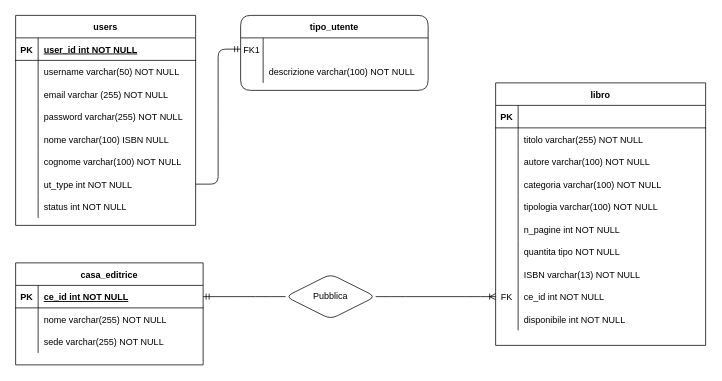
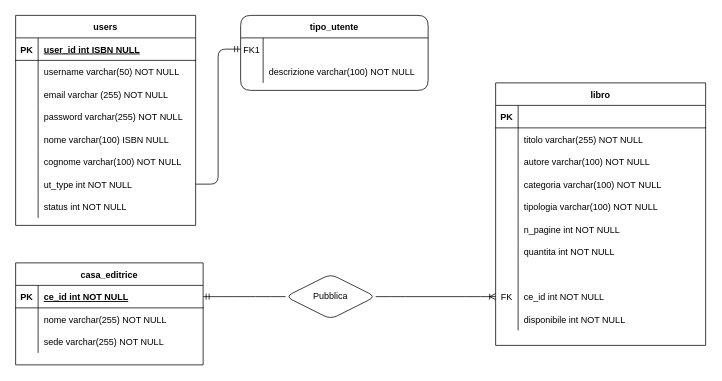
  <mxCell id="0" />
  <mxCell id="1" parent="0" />
  <mxCell id="2" value="tipo_utente" style="shape=table;startSize=30;container=1;collapsible=1;childLayout=tableLayout;fixedRows=1;rowLines=0;fontStyle=1;align=center;resizeLast=1;rounded=1;" parent="1" vertex="1"><mxGeometry x="320" y="20" width="250" height="100" as="geometry" /></mxCell>
  <mxCell id="3" value="" style="shape=partialRectangle;collapsible=0;dropTarget=0;pointerEvents=0;fillColor=none;points=[[0,0.5],[1,0.5]];portConstraint=eastwest;top=0;left=0;right=0;bottom=0;" parent="2" vertex="1"><mxGeometry y="30" width="250" height="30" as="geometry" /></mxCell>
  <mxCell id="4" value="FK1" style="shape=partialRectangle;overflow=hidden;connectable=0;fillColor=none;top=0;left=0;bottom=0;right=0;" parent="3" vertex="1"><mxGeometry width="30" height="30" as="geometry" /></mxCell>
  <mxCell id="5" value="" style="shape=partialRectangle;collapsible=0;dropTarget=0;pointerEvents=0;fillColor=none;points=[[0,0.5],[1,0.5]];portConstraint=eastwest;top=0;left=0;right=0;bottom=0;" parent="2" vertex="1"><mxGeometry y="60" width="250" height="30" as="geometry" /></mxCell>
  <mxCell id="6" value="" style="shape=partialRectangle;overflow=hidden;connectable=0;fillColor=none;top=0;left=0;bottom=0;right=0;" parent="5" vertex="1"><mxGeometry width="30" height="30" as="geometry" /></mxCell>
  <mxCell id="7" value="descrizione varchar(100) NOT NULL" style="shape=partialRectangle;overflow=hidden;connectable=0;fillColor=none;top=0;left=0;bottom=0;right=0;align=left;spacingLeft=6;" parent="5" vertex="1"><mxGeometry x="30" width="220" height="30" as="geometry" /></mxCell>
  <mxCell id="8" value="libro" style="shape=table;startSize=30;container=1;collapsible=1;childLayout=tableLayout;fixedRows=1;rowLines=0;fontStyle=1;align=center;resizeLast=1;" parent="1" vertex="1"><mxGeometry x="660" y="110" width="280" height="350" as="geometry" /></mxCell>
  <mxCell id="9" value="" style="shape=partialRectangle;collapsible=0;dropTarget=0;pointerEvents=0;fillColor=none;points=[[0,0.5],[1,0.5]];portConstraint=eastwest;top=0;left=0;right=0;bottom=1;" parent="8" vertex="1"><mxGeometry y="30" width="280" height="30" as="geometry" /></mxCell>
  <mxCell id="10" value="PK" style="shape=partialRectangle;overflow=hidden;connectable=0;fillColor=none;top=0;left=0;bottom=0;right=0;fontStyle=1;" parent="9" vertex="1"><mxGeometry width="30" height="30" as="geometry" /></mxCell>
  <mxCell id="11" value="" style="shape=partialRectangle;collapsible=0;dropTarget=0;pointerEvents=0;fillColor=none;points=[[0,0.5],[1,0.5]];portConstraint=eastwest;top=0;left=0;right=0;bottom=0;" parent="8" vertex="1"><mxGeometry y="60" width="280" height="30" as="geometry" /></mxCell>
  <mxCell id="12" value="" style="shape=partialRectangle;overflow=hidden;connectable=0;fillColor=none;top=0;left=0;bottom=0;right=0;" parent="11" vertex="1"><mxGeometry width="30" height="30" as="geometry" /></mxCell>
  <mxCell id="13" value="titolo varchar(255) NOT NULL" style="shape=partialRectangle;overflow=hidden;connectable=0;fillColor=none;top=0;left=0;bottom=0;right=0;align=left;spacingLeft=6;" parent="11" vertex="1"><mxGeometry x="30" width="250" height="30" as="geometry" /></mxCell>
  <mxCell id="14" value="" style="shape=partialRectangle;collapsible=0;dropTarget=0;pointerEvents=0;fillColor=none;points=[[0,0.5],[1,0.5]];portConstraint=eastwest;top=0;left=0;right=0;bottom=0;" parent="8" vertex="1"><mxGeometry y="90" width="280" height="30" as="geometry" /></mxCell>
  <mxCell id="15" value="" style="shape=partialRectangle;overflow=hidden;connectable=0;fillColor=none;top=0;left=0;bottom=0;right=0;" parent="14" vertex="1"><mxGeometry width="30" height="30" as="geometry" /></mxCell>
  <mxCell id="16" value="autore varchar(100) NOT NULL" style="shape=partialRectangle;overflow=hidden;connectable=0;fillColor=none;top=0;left=0;bottom=0;right=0;align=left;spacingLeft=6;" parent="14" vertex="1"><mxGeometry x="30" width="250" height="30" as="geometry" /></mxCell>
  <mxCell id="17" value="" style="shape=partialRectangle;collapsible=0;dropTarget=0;pointerEvents=0;fillColor=none;points=[[0,0.5],[1,0.5]];portConstraint=eastwest;top=0;left=0;right=0;bottom=0;" vertex="1" parent="8"><mxGeometry y="120" width="280" height="30" as="geometry" /></mxCell>
  <mxCell id="18" value="" style="shape=partialRectangle;overflow=hidden;connectable=0;fillColor=none;top=0;left=0;bottom=0;right=0;" vertex="1" parent="17"><mxGeometry width="30" height="30" as="geometry" /></mxCell>
  <mxCell id="19" value="categoria varchar(100) NOT NULL" style="shape=partialRectangle;overflow=hidden;connectable=0;fillColor=none;top=0;left=0;bottom=0;right=0;align=left;spacingLeft=6;" vertex="1" parent="17"><mxGeometry x="30" width="250" height="30" as="geometry" /></mxCell>
  <mxCell id="20" value="" style="shape=partialRectangle;collapsible=0;dropTarget=0;pointerEvents=0;fillColor=none;points=[[0,0.5],[1,0.5]];portConstraint=eastwest;top=0;left=0;right=0;bottom=0;" vertex="1" parent="8"><mxGeometry y="150" width="280" height="30" as="geometry" /></mxCell>
  <mxCell id="21" value="" style="shape=partialRectangle;overflow=hidden;connectable=0;fillColor=none;top=0;left=0;bottom=0;right=0;" vertex="1" parent="20"><mxGeometry width="30" height="30" as="geometry" /></mxCell>
  <mxCell id="22" value="tipologia varchar(100) NOT NULL" style="shape=partialRectangle;overflow=hidden;connectable=0;fillColor=none;top=0;left=0;bottom=0;right=0;align=left;spacingLeft=6;" vertex="1" parent="20"><mxGeometry x="30" width="250" height="30" as="geometry" /></mxCell>
  <mxCell id="23" value="" style="shape=partialRectangle;collapsible=0;dropTarget=0;pointerEvents=0;fillColor=none;points=[[0,0.5],[1,0.5]];portConstraint=eastwest;top=0;left=0;right=0;bottom=0;" vertex="1" parent="8"><mxGeometry y="180" width="280" height="30" as="geometry" /></mxCell>
  <mxCell id="24" value="" style="shape=partialRectangle;overflow=hidden;connectable=0;fillColor=none;top=0;left=0;bottom=0;right=0;" vertex="1" parent="23"><mxGeometry width="30" height="30" as="geometry" /></mxCell>
  <mxCell id="25" value="n_pagine int NOT NULL" style="shape=partialRectangle;overflow=hidden;connectable=0;fillColor=none;top=0;left=0;bottom=0;right=0;align=left;spacingLeft=6;" vertex="1" parent="23"><mxGeometry x="30" width="250" height="30" as="geometry" /></mxCell>
  <mxCell id="26" value="" style="shape=partialRectangle;collapsible=0;dropTarget=0;pointerEvents=0;fillColor=none;points=[[0,0.5],[1,0.5]];portConstraint=eastwest;top=0;left=0;right=0;bottom=0;" vertex="1" parent="8"><mxGeometry y="210" width="280" height="30" as="geometry" /></mxCell>
  <mxCell id="27" value="" style="shape=partialRectangle;overflow=hidden;connectable=0;fillColor=none;top=0;left=0;bottom=0;right=0;" vertex="1" parent="26"><mxGeometry width="30" height="30" as="geometry" /></mxCell>
- <mxCell id="28" value="quantita tipo NOT NULL" style="shape=partialRectangle;overflow=hidden;connectable=0;fillColor=none;top=0;left=0;bottom=0;right=0;align=left;spacingLeft=6;" vertex="1" parent="26"><mxGeometry x="30" width="250" height="30" as="geometry" /></mxCell>
+ <mxCell id="28" value="quantita int NOT NULL" style="shape=partialRectangle;overflow=hidden;connectable=0;fillColor=none;top=0;left=0;bottom=0;right=0;align=left;spacingLeft=6;" vertex="1" parent="26"><mxGeometry x="30" width="250" height="30" as="geometry" /></mxCell>
  <mxCell id="29" value="" style="shape=partialRectangle;collapsible=0;dropTarget=0;pointerEvents=0;fillColor=none;points=[[0,0.5],[1,0.5]];portConstraint=eastwest;top=0;left=0;right=0;bottom=0;" vertex="1" parent="8"><mxGeometry y="240" width="280" height="30" as="geometry" /></mxCell>
  <mxCell id="30" value="" style="shape=partialRectangle;overflow=hidden;connectable=0;fillColor=none;top=0;left=0;bottom=0;right=0;" vertex="1" parent="29"><mxGeometry width="30" height="30" as="geometry" /></mxCell>
- <mxCell id="31" value="ISBN varchar(13) NOT NULL" style="shape=partialRectangle;overflow=hidden;connectable=0;fillColor=none;top=0;left=0;bottom=0;right=0;align=left;spacingLeft=6;" vertex="1" parent="29"><mxGeometry x="30" width="250" height="30" as="geometry" /></mxCell>
  <mxCell id="32" value="" style="shape=partialRectangle;collapsible=0;dropTarget=0;pointerEvents=0;fillColor=none;points=[[0,0.5],[1,0.5]];portConstraint=eastwest;top=0;left=0;right=0;bottom=0;" vertex="1" parent="8"><mxGeometry y="270" width="280" height="30" as="geometry" /></mxCell>
  <mxCell id="33" value="FK" style="shape=partialRectangle;overflow=hidden;connectable=0;fillColor=none;top=0;left=0;bottom=0;right=0;" vertex="1" parent="32"><mxGeometry width="30" height="30" as="geometry" /></mxCell>
  <mxCell id="34" value="ce_id int NOT NULL" style="shape=partialRectangle;overflow=hidden;connectable=0;fillColor=none;top=0;left=0;bottom=0;right=0;align=left;spacingLeft=6;" vertex="1" parent="32"><mxGeometry x="30" width="250" height="30" as="geometry" /></mxCell>
  <mxCell id="35" value="" style="shape=partialRectangle;collapsible=0;dropTarget=0;pointerEvents=0;fillColor=none;points=[[0,0.5],[1,0.5]];portConstraint=eastwest;top=0;left=0;right=0;bottom=0;" vertex="1" parent="8"><mxGeometry y="300" width="280" height="30" as="geometry" /></mxCell>
  <mxCell id="36" value="" style="shape=partialRectangle;overflow=hidden;connectable=0;fillColor=none;top=0;left=0;bottom=0;right=0;" vertex="1" parent="35"><mxGeometry width="30" height="30" as="geometry" /></mxCell>
  <mxCell id="37" value="disponibile int NOT NULL" style="shape=partialRectangle;overflow=hidden;connectable=0;fillColor=none;top=0;left=0;bottom=0;right=0;align=left;spacingLeft=6;" vertex="1" parent="35"><mxGeometry x="30" width="250" height="30" as="geometry" /></mxCell>
  <mxCell id="38" value="casa_editrice" style="shape=table;startSize=30;container=1;collapsible=1;childLayout=tableLayout;fixedRows=1;rowLines=0;fontStyle=1;align=center;resizeLast=1;" parent="1" vertex="1"><mxGeometry x="20" y="350" width="250" height="136" as="geometry" /></mxCell>
  <mxCell id="39" value="" style="shape=partialRectangle;collapsible=0;dropTarget=0;pointerEvents=0;fillColor=none;points=[[0,0.5],[1,0.5]];portConstraint=eastwest;top=0;left=0;right=0;bottom=1;" parent="38" vertex="1"><mxGeometry y="30" width="250" height="30" as="geometry" /></mxCell>
  <mxCell id="40" value="PK" style="shape=partialRectangle;overflow=hidden;connectable=0;fillColor=none;top=0;left=0;bottom=0;right=0;fontStyle=1;" parent="39" vertex="1"><mxGeometry width="30" height="30" as="geometry" /></mxCell>
  <mxCell id="41" value="ce_id int NOT NULL " style="shape=partialRectangle;overflow=hidden;connectable=0;fillColor=none;top=0;left=0;bottom=0;right=0;align=left;spacingLeft=6;fontStyle=5;" parent="39" vertex="1"><mxGeometry x="30" width="220" height="30" as="geometry" /></mxCell>
  <mxCell id="42" value="" style="shape=partialRectangle;collapsible=0;dropTarget=0;pointerEvents=0;fillColor=none;points=[[0,0.5],[1,0.5]];portConstraint=eastwest;top=0;left=0;right=0;bottom=0;" parent="38" vertex="1"><mxGeometry y="60" width="250" height="30" as="geometry" /></mxCell>
  <mxCell id="43" value="" style="shape=partialRectangle;overflow=hidden;connectable=0;fillColor=none;top=0;left=0;bottom=0;right=0;" parent="42" vertex="1"><mxGeometry width="30" height="30" as="geometry" /></mxCell>
  <mxCell id="44" value="nome varchar(255) NOT NULL" style="shape=partialRectangle;overflow=hidden;connectable=0;fillColor=none;top=0;left=0;bottom=0;right=0;align=left;spacingLeft=6;" parent="42" vertex="1"><mxGeometry x="30" width="220" height="30" as="geometry" /></mxCell>
  <mxCell id="45" value="" style="shape=partialRectangle;collapsible=0;dropTarget=0;pointerEvents=0;fillColor=none;points=[[0,0.5],[1,0.5]];portConstraint=eastwest;top=0;left=0;right=0;bottom=0;" vertex="1" parent="38"><mxGeometry y="90" width="250" height="30" as="geometry" /></mxCell>
  <mxCell id="46" value="" style="shape=partialRectangle;overflow=hidden;connectable=0;fillColor=none;top=0;left=0;bottom=0;right=0;" vertex="1" parent="45"><mxGeometry width="30" height="30" as="geometry" /></mxCell>
  <mxCell id="47" value="sede varchar(255) NOT NULL" style="shape=partialRectangle;overflow=hidden;connectable=0;fillColor=none;top=0;left=0;bottom=0;right=0;align=left;spacingLeft=6;" vertex="1" parent="45"><mxGeometry x="30" width="220" height="30" as="geometry" /></mxCell>
  <mxCell id="48" value="users" style="shape=table;startSize=30;container=1;collapsible=1;childLayout=tableLayout;fixedRows=1;rowLines=0;fontStyle=1;align=center;resizeLast=1;" vertex="1" parent="1"><mxGeometry x="20" y="20" width="240" height="280" as="geometry" /></mxCell>
  <mxCell id="49" value="" style="shape=partialRectangle;collapsible=0;dropTarget=0;pointerEvents=0;fillColor=none;top=0;left=0;bottom=1;right=0;points=[[0,0.5],[1,0.5]];portConstraint=eastwest;" vertex="1" parent="48"><mxGeometry y="30" width="240" height="30" as="geometry" /></mxCell>
  <mxCell id="50" value="PK" style="shape=partialRectangle;connectable=0;fillColor=none;top=0;left=0;bottom=0;right=0;fontStyle=1;overflow=hidden;" vertex="1" parent="49"><mxGeometry width="30" height="30" as="geometry" /></mxCell>
- <mxCell id="51" value="user_id int NOT NULL" style="shape=partialRectangle;connectable=0;fillColor=none;top=0;left=0;bottom=0;right=0;align=left;spacingLeft=6;fontStyle=5;overflow=hidden;" vertex="1" parent="49"><mxGeometry x="30" width="210" height="30" as="geometry" /></mxCell>
+ <mxCell id="51" value="user_id int ISBN NULL" style="shape=partialRectangle;connectable=0;fillColor=none;top=0;left=0;bottom=0;right=0;align=left;spacingLeft=6;fontStyle=5;overflow=hidden;" vertex="1" parent="49"><mxGeometry x="30" width="210" height="30" as="geometry" /></mxCell>
  <mxCell id="52" value="" style="shape=partialRectangle;collapsible=0;dropTarget=0;pointerEvents=0;fillColor=none;top=0;left=0;bottom=0;right=0;points=[[0,0.5],[1,0.5]];portConstraint=eastwest;" vertex="1" parent="48"><mxGeometry y="60" width="240" height="30" as="geometry" /></mxCell>
  <mxCell id="53" value="" style="shape=partialRectangle;connectable=0;fillColor=none;top=0;left=0;bottom=0;right=0;editable=1;overflow=hidden;" vertex="1" parent="52"><mxGeometry width="30" height="30" as="geometry" /></mxCell>
  <mxCell id="54" value="username varchar(50) NOT NULL" style="shape=partialRectangle;connectable=0;fillColor=none;top=0;left=0;bottom=0;right=0;align=left;spacingLeft=6;overflow=hidden;" vertex="1" parent="52"><mxGeometry x="30" width="210" height="30" as="geometry" /></mxCell>
  <mxCell id="55" value="" style="shape=partialRectangle;collapsible=0;dropTarget=0;pointerEvents=0;fillColor=none;top=0;left=0;bottom=0;right=0;points=[[0,0.5],[1,0.5]];portConstraint=eastwest;" vertex="1" parent="48"><mxGeometry y="90" width="240" height="30" as="geometry" /></mxCell>
  <mxCell id="56" value="" style="shape=partialRectangle;connectable=0;fillColor=none;top=0;left=0;bottom=0;right=0;editable=1;overflow=hidden;" vertex="1" parent="55"><mxGeometry width="30" height="30" as="geometry" /></mxCell>
  <mxCell id="57" value="email varchar (255) NOT NULL" style="shape=partialRectangle;connectable=0;fillColor=none;top=0;left=0;bottom=0;right=0;align=left;spacingLeft=6;overflow=hidden;" vertex="1" parent="55"><mxGeometry x="30" width="210" height="30" as="geometry" /></mxCell>
  <mxCell id="58" value="" style="shape=partialRectangle;collapsible=0;dropTarget=0;pointerEvents=0;fillColor=none;top=0;left=0;bottom=0;right=0;points=[[0,0.5],[1,0.5]];portConstraint=eastwest;" vertex="1" parent="48"><mxGeometry y="120" width="240" height="30" as="geometry" /></mxCell>
  <mxCell id="59" value="" style="shape=partialRectangle;connectable=0;fillColor=none;top=0;left=0;bottom=0;right=0;editable=1;overflow=hidden;" vertex="1" parent="58"><mxGeometry width="30" height="30" as="geometry" /></mxCell>
  <mxCell id="60" value="password varchar(255) NOT NULL" style="shape=partialRectangle;connectable=0;fillColor=none;top=0;left=0;bottom=0;right=0;align=left;spacingLeft=6;overflow=hidden;" vertex="1" parent="58"><mxGeometry x="30" width="210" height="30" as="geometry" /></mxCell>
  <mxCell id="61" value="" style="shape=partialRectangle;collapsible=0;dropTarget=0;pointerEvents=0;fillColor=none;top=0;left=0;bottom=0;right=0;points=[[0,0.5],[1,0.5]];portConstraint=eastwest;" vertex="1" parent="48"><mxGeometry y="150" width="240" height="30" as="geometry" /></mxCell>
  <mxCell id="62" value="" style="shape=partialRectangle;connectable=0;fillColor=none;top=0;left=0;bottom=0;right=0;editable=1;overflow=hidden;" vertex="1" parent="61"><mxGeometry width="30" height="30" as="geometry" /></mxCell>
  <mxCell id="63" value="nome varchar(100) ISBN NULL" style="shape=partialRectangle;connectable=0;fillColor=none;top=0;left=0;bottom=0;right=0;align=left;spacingLeft=6;overflow=hidden;" vertex="1" parent="61"><mxGeometry x="30" width="210" height="30" as="geometry" /></mxCell>
  <mxCell id="64" value="" style="shape=partialRectangle;collapsible=0;dropTarget=0;pointerEvents=0;fillColor=none;top=0;left=0;bottom=0;right=0;points=[[0,0.5],[1,0.5]];portConstraint=eastwest;" vertex="1" parent="48"><mxGeometry y="180" width="240" height="30" as="geometry" /></mxCell>
  <mxCell id="65" value="" style="shape=partialRectangle;connectable=0;fillColor=none;top=0;left=0;bottom=0;right=0;editable=1;overflow=hidden;" vertex="1" parent="64"><mxGeometry width="30" height="30" as="geometry" /></mxCell>
  <mxCell id="66" value="cognome varchar(100) NOT NULL" style="shape=partialRectangle;connectable=0;fillColor=none;top=0;left=0;bottom=0;right=0;align=left;spacingLeft=6;overflow=hidden;" vertex="1" parent="64"><mxGeometry x="30" width="210" height="30" as="geometry" /></mxCell>
  <mxCell id="67" value="" style="shape=partialRectangle;collapsible=0;dropTarget=0;pointerEvents=0;fillColor=none;top=0;left=0;bottom=0;right=0;points=[[0,0.5],[1,0.5]];portConstraint=eastwest;" vertex="1" parent="48"><mxGeometry y="210" width="240" height="30" as="geometry" /></mxCell>
  <mxCell id="68" value="" style="shape=partialRectangle;connectable=0;fillColor=none;top=0;left=0;bottom=0;right=0;editable=1;overflow=hidden;" vertex="1" parent="67"><mxGeometry width="30" height="30" as="geometry" /></mxCell>
  <mxCell id="69" value="ut_type int NOT NULL" style="shape=partialRectangle;connectable=0;fillColor=none;top=0;left=0;bottom=0;right=0;align=left;spacingLeft=6;overflow=hidden;" vertex="1" parent="67"><mxGeometry x="30" width="210" height="30" as="geometry" /></mxCell>
  <mxCell id="70" value="" style="shape=partialRectangle;collapsible=0;dropTarget=0;pointerEvents=0;fillColor=none;top=0;left=0;bottom=0;right=0;points=[[0,0.5],[1,0.5]];portConstraint=eastwest;" vertex="1" parent="48"><mxGeometry y="240" width="240" height="30" as="geometry" /></mxCell>
  <mxCell id="71" value="" style="shape=partialRectangle;connectable=0;fillColor=none;top=0;left=0;bottom=0;right=0;editable=1;overflow=hidden;" vertex="1" parent="70"><mxGeometry width="30" height="30" as="geometry" /></mxCell>
  <mxCell id="72" value="status int NOT NULL" style="shape=partialRectangle;connectable=0;fillColor=none;top=0;left=0;bottom=0;right=0;align=left;spacingLeft=6;overflow=hidden;" vertex="1" parent="70"><mxGeometry x="30" width="210" height="30" as="geometry" /></mxCell>
  <mxCell id="73" value="" style="edgeStyle=entityRelationEdgeStyle;fontSize=12;html=1;endArrow=ERmandOne;" edge="1" parent="1" source="67" target="3"><mxGeometry width="100" height="100" relative="1" as="geometry"><mxPoint x="360" y="280" as="sourcePoint" /><mxPoint x="460" y="180" as="targetPoint" /></mxGeometry></mxCell>
  <mxCell id="74" value="Pubblica" style="shape=rhombus;perimeter=rhombusPerimeter;whiteSpace=wrap;html=1;align=center;rounded=1;" vertex="1" parent="1"><mxGeometry x="380" y="365" width="120" height="60" as="geometry" /></mxCell>
  <mxCell id="75" value="" style="edgeStyle=entityRelationEdgeStyle;fontSize=12;html=1;endArrow=ERoneToMany;exitX=1;exitY=0.5;exitDx=0;exitDy=0;" edge="1" parent="1" source="74" target="32"><mxGeometry width="100" height="100" relative="1" as="geometry"><mxPoint x="620" y="350" as="sourcePoint" /><mxPoint x="720" y="250" as="targetPoint" /></mxGeometry></mxCell>
  <mxCell id="76" value="" style="edgeStyle=entityRelationEdgeStyle;fontSize=12;html=1;endArrow=ERmandOne;exitX=0;exitY=0.5;exitDx=0;exitDy=0;" edge="1" parent="1" source="74" target="39"><mxGeometry width="100" height="100" relative="1" as="geometry"><mxPoint x="630" y="360" as="sourcePoint" /><mxPoint x="730" y="260" as="targetPoint" /></mxGeometry></mxCell>
